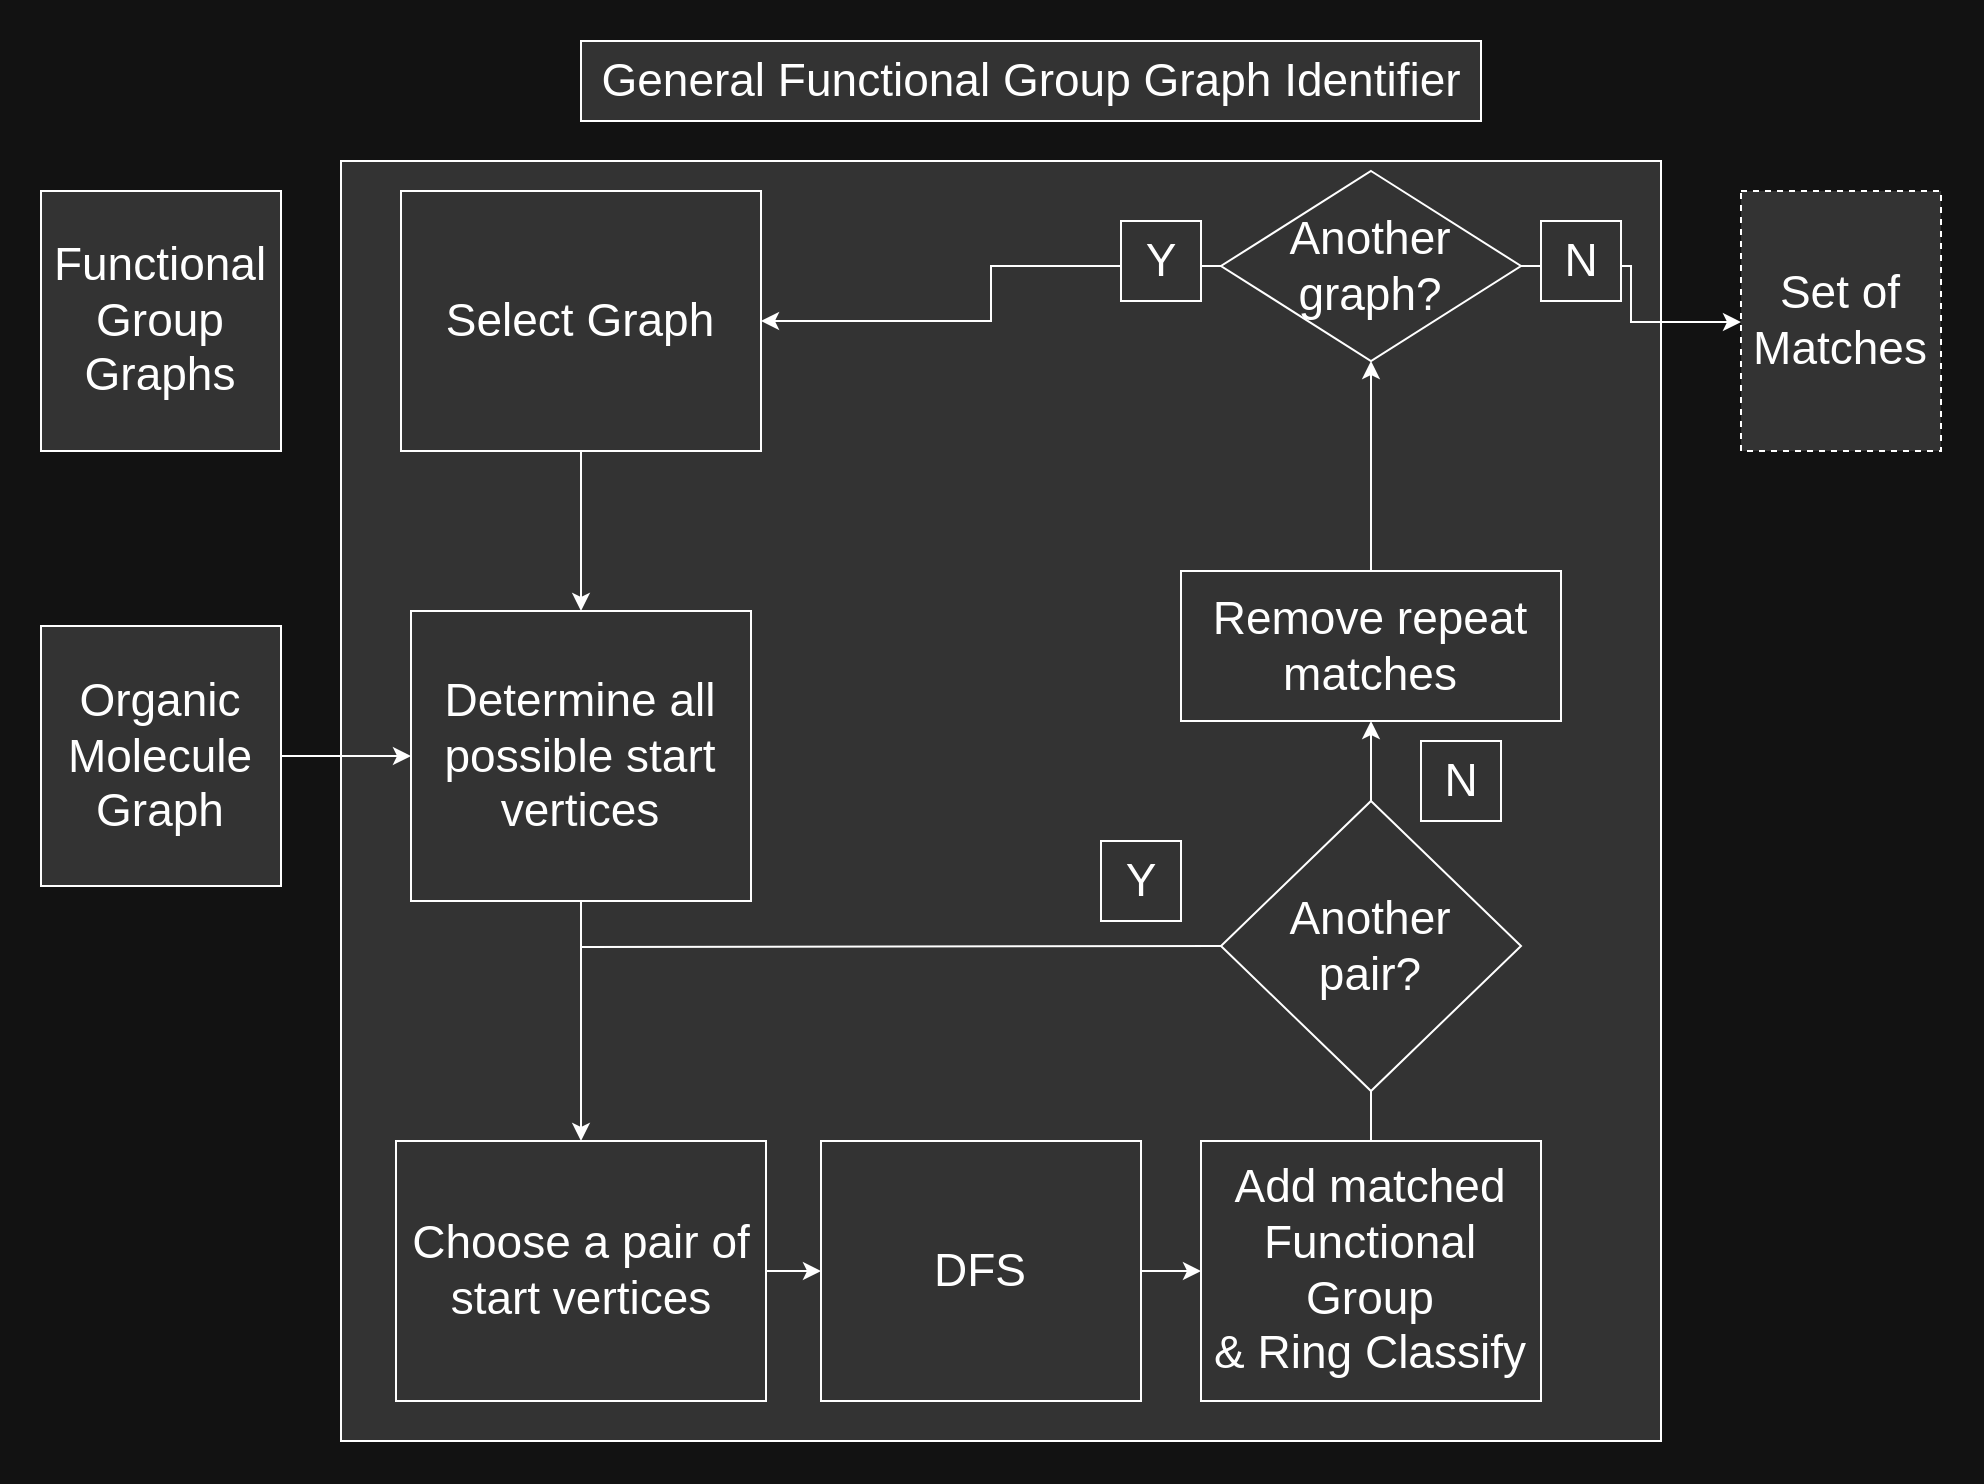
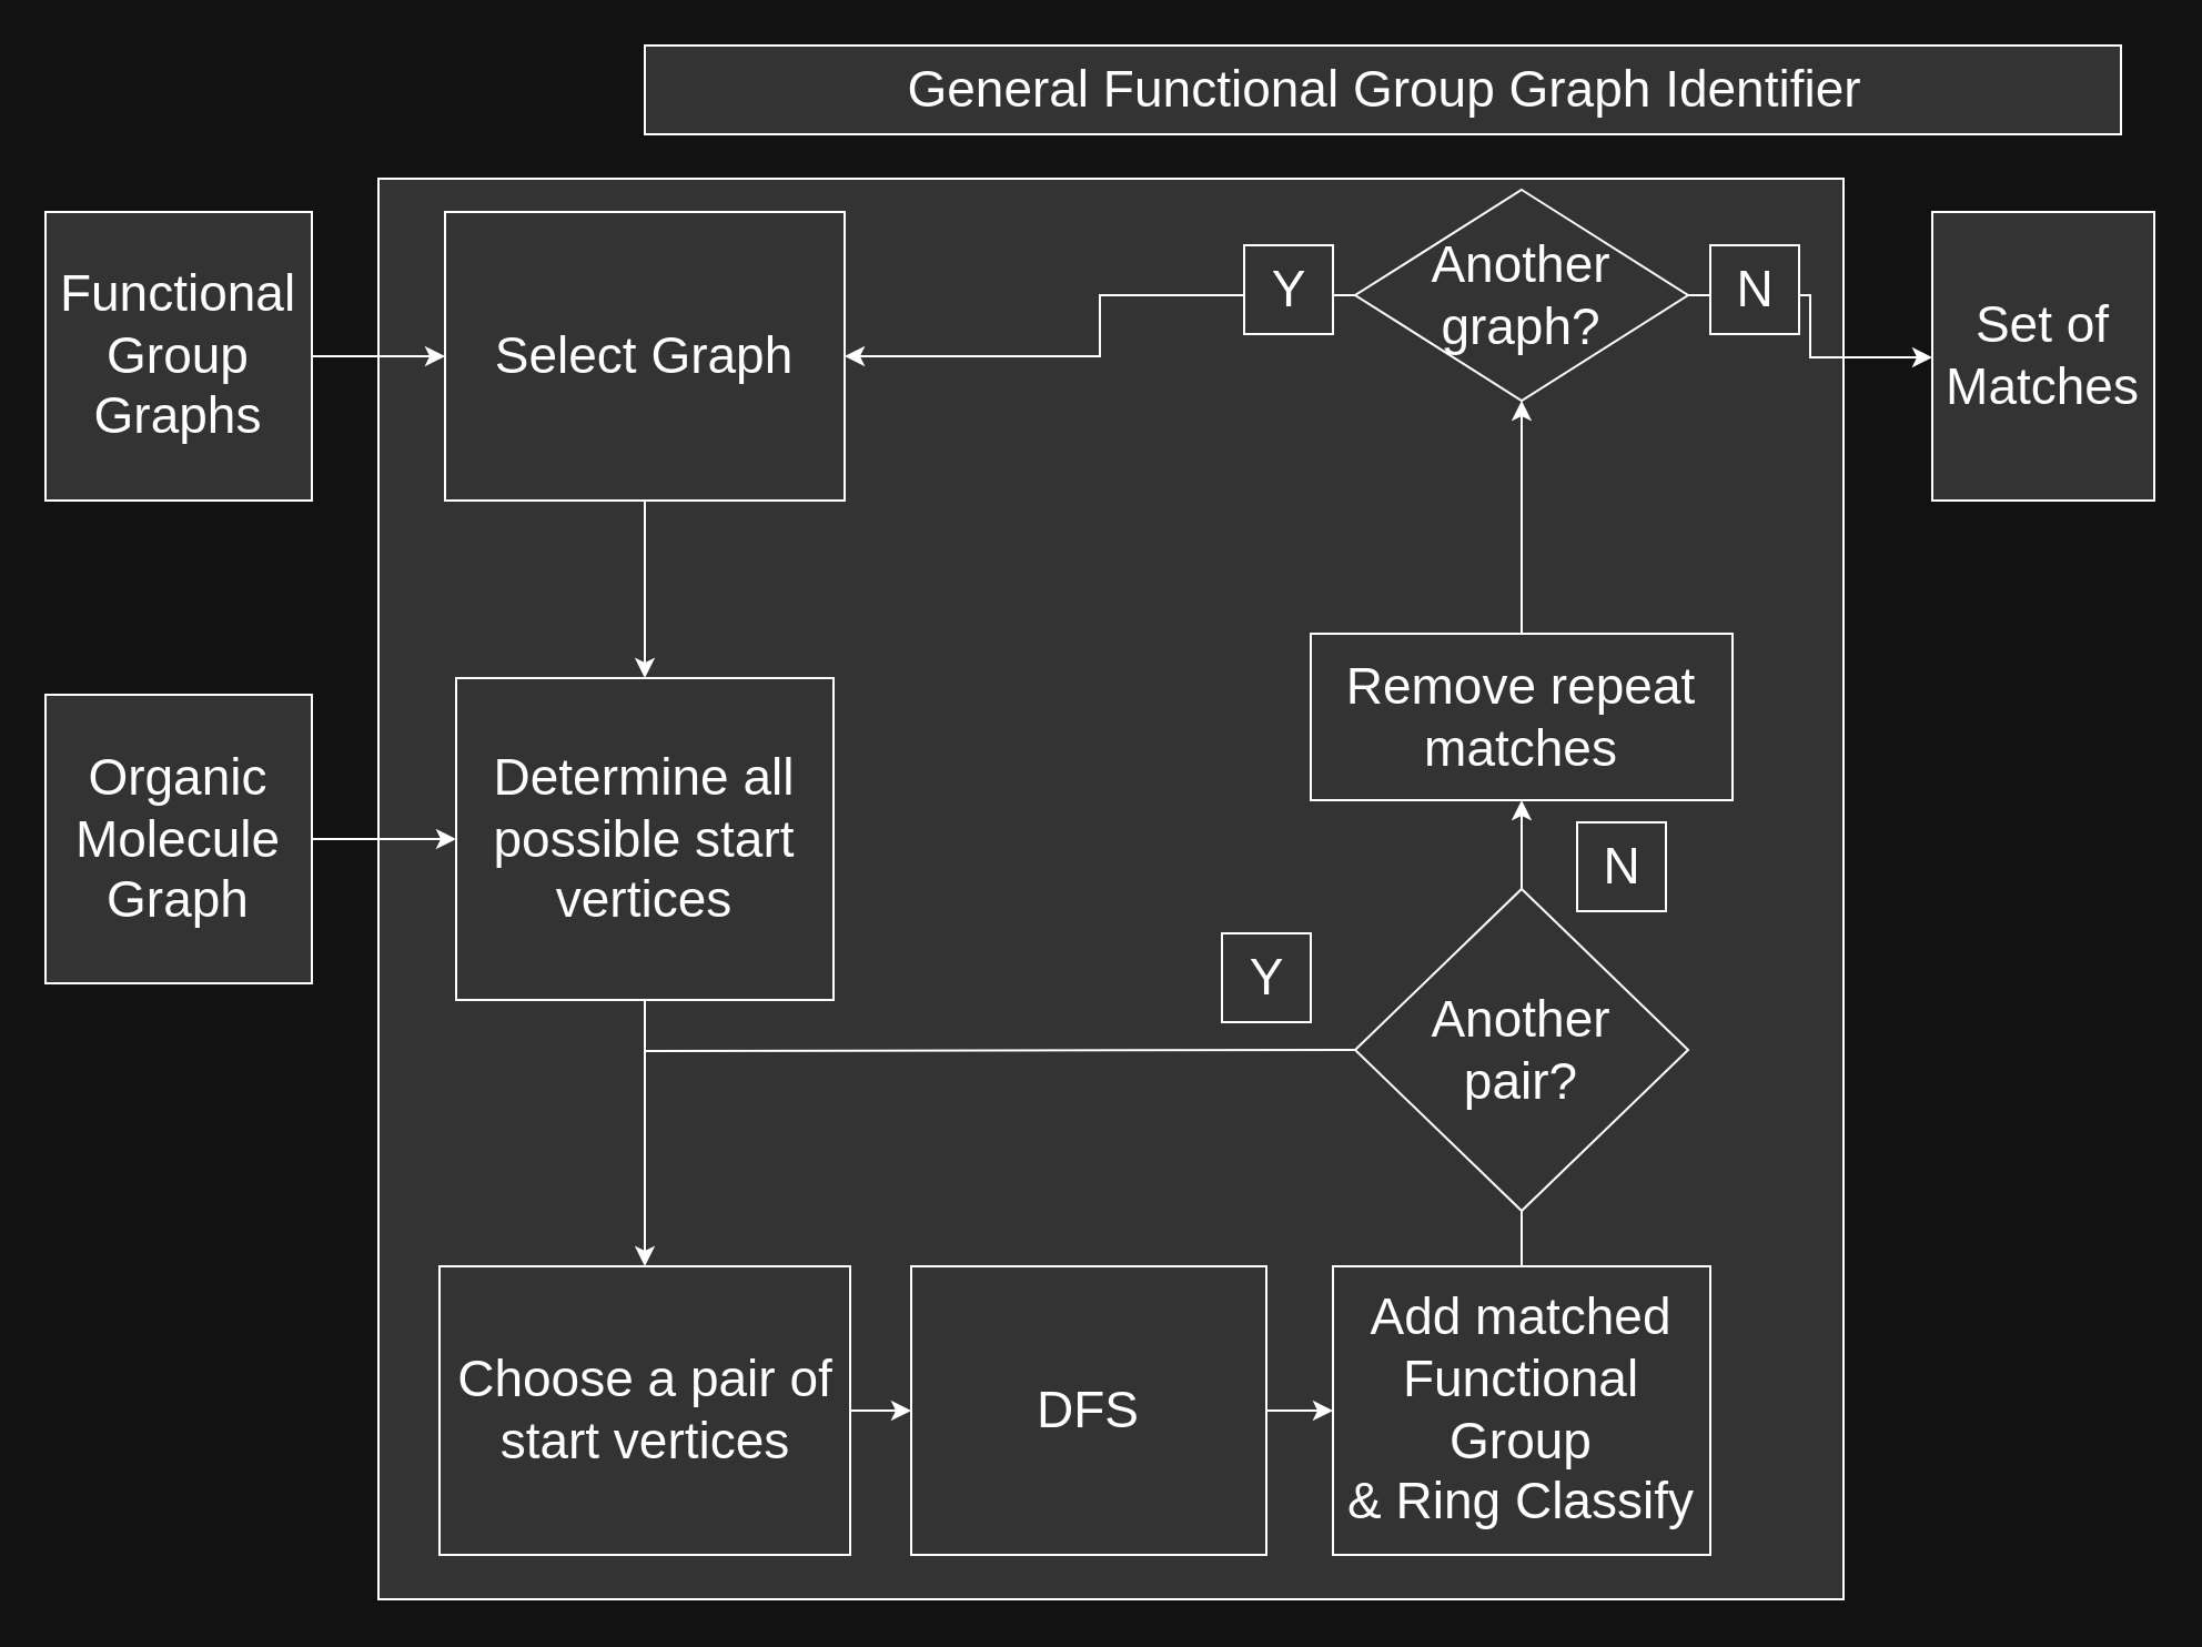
  <mxCell id="0" />
  <mxCell id="1" parent="0" />
  <mxCell id="2" value="" style="rounded=0;whiteSpace=wrap;html=1;fillColor=#333333;fontColor=#FFFFFF;labelBorderColor=none;labelBackgroundColor=none;strokeColor=#FFFFFF;" parent="1" vertex="1"><mxGeometry x="170" y="80" width="660" height="640" as="geometry" /></mxCell>
+ <mxCell id="3" value="" style="edgeStyle=orthogonalEdgeStyle;rounded=0;orthogonalLoop=1;jettySize=auto;html=1;fontSize=23;strokeColor=#FFFFFF;exitX=1;exitY=0.5;exitDx=0;exitDy=0;" edge="1" parent="1" source="29" target="6"><mxGeometry relative="1" as="geometry"><mxPoint x="130" y="160" as="sourcePoint" /></mxGeometry></mxCell>
  <mxCell id="4" value="" style="edgeStyle=orthogonalEdgeStyle;rounded=0;orthogonalLoop=1;jettySize=auto;html=1;fontSize=23;strokeColor=#FFFFFF;exitX=1;exitY=0.5;exitDx=0;exitDy=0;" edge="1" parent="1" source="30" target="8"><mxGeometry relative="1" as="geometry"><mxPoint x="130" y="377.5" as="sourcePoint" /></mxGeometry></mxCell>
  <mxCell id="5" value="" style="edgeStyle=orthogonalEdgeStyle;rounded=0;orthogonalLoop=1;jettySize=auto;html=1;fontSize=23;strokeColor=#FFFFFF;" edge="1" parent="1" source="6" target="8"><mxGeometry relative="1" as="geometry" /></mxCell>
  <mxCell id="6" value="&lt;font style=&quot;font-size: 23px;&quot;&gt;Select Graph&lt;/font&gt;" style="rounded=0;whiteSpace=wrap;html=1;fillColor=#333333;fontColor=#FFFFFF;labelBorderColor=none;labelBackgroundColor=none;strokeColor=#FFFFFF;" parent="1" vertex="1"><mxGeometry x="200" y="95" width="180" height="130" as="geometry" /></mxCell>
  <mxCell id="7" value="" style="edgeStyle=orthogonalEdgeStyle;rounded=0;orthogonalLoop=1;jettySize=auto;html=1;fontSize=23;strokeColor=#FFFFFF;" edge="1" parent="1" source="8" target="10"><mxGeometry relative="1" as="geometry" /></mxCell>
  <mxCell id="8" value="Determine all possible start vertices" style="rounded=0;whiteSpace=wrap;html=1;fillColor=#333333;fontColor=#FFFFFF;labelBorderColor=none;labelBackgroundColor=none;strokeColor=#FFFFFF;fontSize=23;" parent="1" vertex="1"><mxGeometry x="205" y="305" width="170" height="145" as="geometry" /></mxCell>
  <mxCell id="9" value="" style="edgeStyle=orthogonalEdgeStyle;rounded=0;orthogonalLoop=1;jettySize=auto;html=1;fontSize=23;strokeColor=#FFFFFF;" edge="1" parent="1" source="10" target="21"><mxGeometry relative="1" as="geometry" /></mxCell>
  <mxCell id="10" value="Choose a pair of start vertices" style="rounded=0;whiteSpace=wrap;html=1;fillColor=#333333;fontColor=#FFFFFF;labelBorderColor=none;labelBackgroundColor=none;strokeColor=#FFFFFF;fontSize=23;" parent="1" vertex="1"><mxGeometry x="197.5" y="570" width="185" height="130" as="geometry" /></mxCell>
  <mxCell id="11" value="" style="edgeStyle=orthogonalEdgeStyle;rounded=0;orthogonalLoop=1;jettySize=auto;html=1;fontSize=23;strokeColor=#FFFFFF;" edge="1" parent="1" source="12" target="25"><mxGeometry relative="1" as="geometry" /></mxCell>
  <mxCell id="12" value="Another &lt;br style=&quot;font-size: 23px;&quot;&gt;pair?" style="rhombus;whiteSpace=wrap;html=1;rounded=0;fillColor=#333333;fontColor=#FFFFFF;labelBorderColor=none;labelBackgroundColor=none;strokeColor=#FFFFFF;fontSize=23;" parent="1" vertex="1"><mxGeometry x="610" y="400" width="150" height="145" as="geometry" /></mxCell>
  <mxCell id="13" value="" style="edgeStyle=orthogonalEdgeStyle;rounded=0;orthogonalLoop=1;jettySize=auto;html=1;fontSize=23;entryX=0;entryY=0.504;entryDx=0;entryDy=0;entryPerimeter=0;strokeColor=#FFFFFF;" edge="1" parent="1" source="15" target="28"><mxGeometry relative="1" as="geometry"><mxPoint x="899.28" y="160.52" as="targetPoint" /></mxGeometry></mxCell>
  <mxCell id="14" value="" style="edgeStyle=orthogonalEdgeStyle;rounded=0;orthogonalLoop=1;jettySize=auto;html=1;fontSize=23;entryX=1;entryY=0.5;entryDx=0;entryDy=0;strokeColor=#FFFFFF;" edge="1" parent="1" source="15" target="6"><mxGeometry relative="1" as="geometry" /></mxCell>
  <mxCell id="15" value="Another &lt;br style=&quot;font-size: 23px;&quot;&gt;graph?" style="rhombus;whiteSpace=wrap;html=1;rounded=0;fillColor=#333333;fontColor=#FFFFFF;labelBorderColor=none;labelBackgroundColor=none;strokeColor=#FFFFFF;fontSize=23;" parent="1" vertex="1"><mxGeometry x="610" y="85" width="150" height="95" as="geometry" /></mxCell>
  <mxCell id="16" value="&lt;font style=&quot;font-size: 23px;&quot;&gt;Y&lt;/font&gt;" style="text;html=1;align=center;verticalAlign=middle;resizable=0;points=[];autosize=1;strokeColor=#FFFFFF;fillColor=#333333;fontSize=23;rotation=0;fontColor=#FFFFFF;labelBorderColor=none;labelBackgroundColor=none;" parent="1" vertex="1"><mxGeometry x="550" y="420" width="40" height="40" as="geometry" /></mxCell>
  <mxCell id="17" value="&lt;font style=&quot;font-size: 23px;&quot;&gt;N&lt;/font&gt;" style="text;html=1;align=center;verticalAlign=middle;resizable=0;points=[];autosize=1;strokeColor=#FFFFFF;fillColor=#333333;fontSize=23;fontColor=#FFFFFF;labelBorderColor=none;labelBackgroundColor=none;" parent="1" vertex="1"><mxGeometry x="710" y="370" width="40" height="40" as="geometry" /></mxCell>
  <mxCell id="18" value="&lt;font style=&quot;font-size: 23px;&quot;&gt;N&lt;/font&gt;" style="text;html=1;align=center;verticalAlign=middle;resizable=0;points=[];autosize=1;strokeColor=#FFFFFF;fillColor=#333333;fontSize=23;fontColor=#FFFFFF;labelBorderColor=none;labelBackgroundColor=none;" parent="1" vertex="1"><mxGeometry x="770" y="110" width="40" height="40" as="geometry" /></mxCell>
  <mxCell id="19" value="&lt;font style=&quot;font-size: 23px;&quot;&gt;Y&lt;/font&gt;" style="text;html=1;align=center;verticalAlign=middle;resizable=0;points=[];autosize=1;strokeColor=#FFFFFF;fillColor=#333333;fontSize=23;fontColor=#FFFFFF;labelBorderColor=none;labelBackgroundColor=none;" parent="1" vertex="1"><mxGeometry x="560" y="110" width="40" height="40" as="geometry" /></mxCell>
  <mxCell id="20" value="" style="edgeStyle=orthogonalEdgeStyle;rounded=0;orthogonalLoop=1;jettySize=auto;html=1;strokeColor=#FFFFFF;fontSize=23;" edge="1" parent="1" source="21" target="23"><mxGeometry relative="1" as="geometry" /></mxCell>
  <mxCell id="21" value="DFS" style="rounded=0;whiteSpace=wrap;html=1;fillColor=#333333;fontColor=#FFFFFF;labelBorderColor=none;labelBackgroundColor=none;strokeColor=#FFFFFF;fontSize=23;" parent="1" vertex="1"><mxGeometry x="410" y="570" width="160" height="130" as="geometry" /></mxCell>
  <mxCell id="22" value="" style="edgeStyle=orthogonalEdgeStyle;rounded=0;orthogonalLoop=1;jettySize=auto;html=1;fontSize=23;strokeColor=#FFFFFF;endArrow=none;" edge="1" parent="1" source="23" target="12"><mxGeometry relative="1" as="geometry" /></mxCell>
  <mxCell id="23" value="Add matched Functional Group&lt;br style=&quot;font-size: 23px;&quot;&gt;&amp;amp; Ring Classify" style="rounded=0;whiteSpace=wrap;html=1;fillColor=#333333;fontColor=#FFFFFF;labelBorderColor=none;labelBackgroundColor=none;strokeColor=#FFFFFF;fontSize=23;" parent="1" vertex="1"><mxGeometry x="600" y="570" width="170" height="130" as="geometry" /></mxCell>
  <mxCell id="24" value="" style="edgeStyle=orthogonalEdgeStyle;rounded=0;orthogonalLoop=1;jettySize=auto;html=1;fontSize=23;strokeColor=#FFFFFF;" edge="1" parent="1" source="25" target="15"><mxGeometry relative="1" as="geometry" /></mxCell>
  <mxCell id="25" value="Remove repeat&lt;br style=&quot;font-size: 23px;&quot;&gt;matches" style="rounded=0;whiteSpace=wrap;html=1;fillColor=#333333;fontColor=#FFFFFF;labelBorderColor=none;labelBackgroundColor=none;strokeColor=#FFFFFF;fontSize=23;" parent="1" vertex="1"><mxGeometry x="590" y="285" width="190" height="75" as="geometry" /></mxCell>
- <mxCell id="26" value="&lt;font style=&quot;font-size: 23px;&quot;&gt;General Functional Group Graph Identifier&lt;/font&gt;" style="text;html=1;align=center;verticalAlign=middle;resizable=0;points=[];autosize=1;strokeColor=#FFFFFF;fillColor=#333333;fontSize=23;fontColor=#FFFFFF;labelBorderColor=none;labelBackgroundColor=none;" parent="1" vertex="1"><mxGeometry x="290" y="20" width="450" height="40" as="geometry" /></mxCell>
+ <mxCell id="26" value="&lt;font style=&quot;font-size: 23px;&quot;&gt;General Functional Group Graph Identifier&lt;/font&gt;" style="text;html=1;align=center;verticalAlign=middle;resizable=0;points=[];autosize=1;strokeColor=#FFFFFF;fillColor=#333333;fontSize=23;fontColor=#FFFFFF;labelBorderColor=none;labelBackgroundColor=none;" parent="1" vertex="1"><mxGeometry x="290" y="20" width="665" height="40" as="geometry" /></mxCell>
  <mxCell id="27" value="" style="endArrow=none;html=1;rounded=0;fontSize=23;entryX=0;entryY=0.5;entryDx=0;entryDy=0;strokeColor=#FFFFFF;" edge="1" parent="1" target="12"><mxGeometry width="50" height="50" relative="1" as="geometry"><mxPoint x="290" y="473" as="sourcePoint" /><mxPoint x="580" y="380" as="targetPoint" /></mxGeometry></mxCell>
- <mxCell id="28" value="&lt;span style=&quot;font-size: 23px;&quot;&gt;Set of Matches&lt;/span&gt;" style="rounded=0;whiteSpace=wrap;html=1;fillColor=#333333;fontColor=#FFFFFF;labelBorderColor=none;labelBackgroundColor=none;strokeColor=#FFFFFF;dashed=1;" vertex="1" parent="1"><mxGeometry x="870" y="95" width="100" height="130" as="geometry" /></mxCell>
+ <mxCell id="28" value="&lt;span style=&quot;font-size: 23px;&quot;&gt;Set of Matches&lt;/span&gt;" style="rounded=0;whiteSpace=wrap;html=1;fillColor=#333333;fontColor=#FFFFFF;labelBorderColor=none;labelBackgroundColor=none;strokeColor=#FFFFFF;" vertex="1" parent="1"><mxGeometry x="870" y="95" width="100" height="130" as="geometry" /></mxCell>
  <mxCell id="29" value="&lt;span style=&quot;font-size: 23px;&quot;&gt;Functional Group Graphs&lt;/span&gt;" style="rounded=0;whiteSpace=wrap;html=1;fillColor=#333333;fontColor=#FFFFFF;labelBorderColor=none;labelBackgroundColor=none;strokeColor=#FFFFFF;" vertex="1" parent="1"><mxGeometry x="20" y="95" width="120" height="130" as="geometry" /></mxCell>
  <mxCell id="30" value="&lt;span style=&quot;font-size: 23px;&quot;&gt;Organic Molecule Graph&lt;/span&gt;" style="rounded=0;whiteSpace=wrap;html=1;fillColor=#333333;fontColor=#FFFFFF;labelBorderColor=none;labelBackgroundColor=none;strokeColor=#FFFFFF;" vertex="1" parent="1"><mxGeometry x="20" y="312.5" width="120" height="130" as="geometry" /></mxCell>
